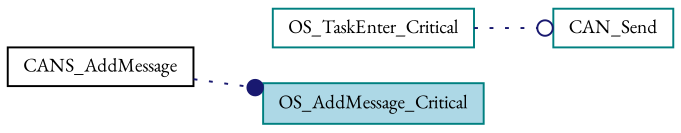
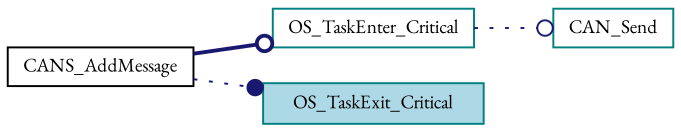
  digraph {
    fontname="EB Garamond"
    rankdir=LR
    node [color=teal fillcolor=white fontname="EB Garamond" fontsize=10 shape=record style=filled]
    edge [arrowhead=odot color=midnightblue fontname="EB Garamond" fontsize=10 labelfontname=Helvetica labelfontsize=10 style=dotted]
    n1 [color=black fontcolor=black height=0.2 label=CANS_AddMessage width=0.4]
    n2 [height=0.2 label=OS_TaskEnter_Critical width=0.4]
-   n3 [fillcolor=lightblue height=0.2 label=OS_AddMessage_Critical width=0.4]
+   n3 [fillcolor=lightblue height=0.2 label=OS_TaskExit_Critical width=0.4]
    n4 [height=0.2 label=CAN_Send width=0.4]
+   n1 -> n2 [style=bold]
    n1 -> n3 [arrowhead=dot]
    n2 -> n4
  }
